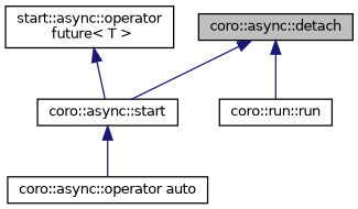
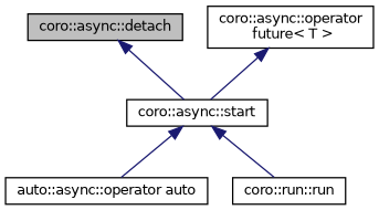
  digraph {
    fontname="DejaVu Sans"
    rankdir=TB
    node [color=black fillcolor=white fontname="DejaVu Sans" fontsize=10 shape=record style=filled]
    edge [color=midnightblue dir=back fontname="DejaVu Sans" fontsize=10 labelfontname=Helvetica labelfontsize=10 style=solid]
    n1 [fillcolor=grey75 fontcolor=black height=0.2 label="coro::async::detach" width=0.4]
    n2 [height=0.2 label="coro::async::start" width=0.4]
-   n3 [height=0.2 label="coro::async::operator auto" width=0.4]
+   n3 [height=0.2 label="auto::async::operator auto" width=0.4]
    n4 [height=0.2 label="coro::run::run" width=0.4]
-   n5 [height=0.2 label="start::async::operator\l future\< T \>" width=0.4]
+   n5 [height=0.2 label="coro::async::operator\l future\< T \>" width=0.4]
    n1 -> n2
    n2 -> n3
-   n1 -> n4
+   n2 -> n4
    n5 -> n2
  }
